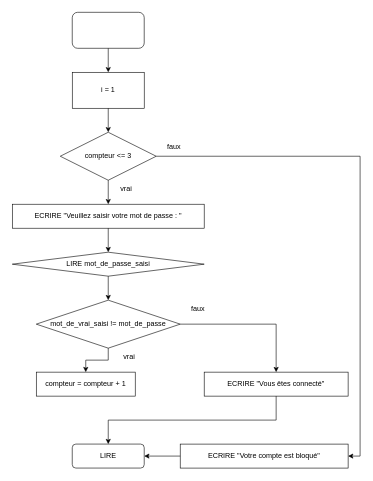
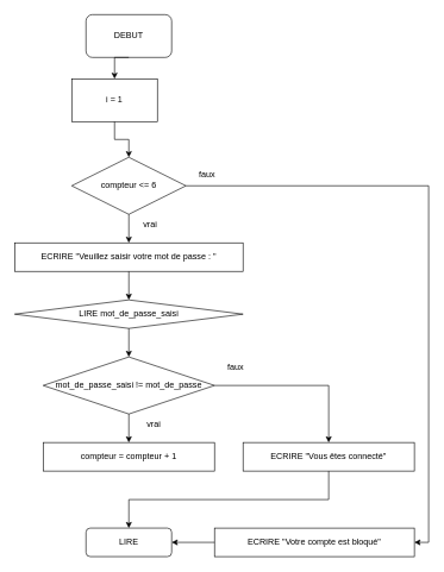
  <mxCell id="0" />
  <mxCell id="1" parent="0" />
  <mxCell id="2" style="edgeStyle=orthogonalEdgeStyle;rounded=0;orthogonalLoop=1;jettySize=auto;html=1;exitX=0.5;exitY=1;exitDx=0;exitDy=0;entryX=0.5;entryY=0;entryDx=0;entryDy=0;" parent="1" source="3" target="8" edge="1"><mxGeometry relative="1" as="geometry" /></mxCell>
  <mxCell id="3" value="" style="rounded=1;whiteSpace=wrap;html=1;fillColor=none;" parent="1" vertex="1"><mxGeometry x="120" y="20" width="120" height="60" as="geometry" /></mxCell>
+ <mxCell id="4" value="DEBUT" style="text;html=1;strokeColor=none;fillColor=none;align=center;verticalAlign=middle;whiteSpace=wrap;rounded=0;" parent="1" vertex="1"><mxGeometry x="150" y="35" width="60" height="30" as="geometry" /></mxCell>
  <mxCell id="5" style="edgeStyle=orthogonalEdgeStyle;rounded=0;orthogonalLoop=1;jettySize=auto;html=1;exitX=0.5;exitY=1;exitDx=0;exitDy=0;entryX=0.5;entryY=0;entryDx=0;entryDy=0;" parent="1" source="6" target="12" edge="1"><mxGeometry relative="1" as="geometry" /></mxCell>
  <mxCell id="6" value="" style="rhombus;whiteSpace=wrap;html=1;fillColor=none;" parent="1" vertex="1"><mxGeometry x="100" y="220" width="160" height="80" as="geometry" /></mxCell>
  <mxCell id="7" style="edgeStyle=orthogonalEdgeStyle;rounded=0;orthogonalLoop=1;jettySize=auto;html=1;exitX=0.5;exitY=1;exitDx=0;exitDy=0;entryX=0.5;entryY=0;entryDx=0;entryDy=0;" parent="1" source="8" target="6" edge="1"><mxGeometry relative="1" as="geometry" /></mxCell>
- <mxCell id="8" value="&lt;span style=&quot;&quot;&gt;i = 1&lt;/span&gt;" style="rounded=0;whiteSpace=wrap;html=1;fillColor=none;" parent="1" vertex="1"><mxGeometry x="120" y="120" width="120" height="60" as="geometry" /></mxCell>
+ <mxCell id="8" value="&lt;span style=&quot;&quot;&gt;i = 1&lt;/span&gt;" style="rounded=0;whiteSpace=wrap;html=1;fillColor=none;" parent="1" vertex="1"><mxGeometry x="100" y="110" width="120" height="60" as="geometry" /></mxCell>
  <mxCell id="9" style="edgeStyle=orthogonalEdgeStyle;rounded=0;orthogonalLoop=1;jettySize=auto;html=1;entryX=1;entryY=0.5;entryDx=0;entryDy=0;" parent="1" source="10" target="24" edge="1"><mxGeometry relative="1" as="geometry"><Array as="points"><mxPoint x="600" y="260" /><mxPoint x="600" y="760" /></Array></mxGeometry></mxCell>
- <mxCell id="10" value="compteur &amp;lt;= 3" style="text;html=1;strokeColor=none;fillColor=none;align=center;verticalAlign=middle;whiteSpace=wrap;rounded=0;" parent="1" vertex="1"><mxGeometry x="100" y="245" width="160" height="30" as="geometry" /></mxCell>
+ <mxCell id="10" value="compteur &amp;lt;= 6" style="text;html=1;strokeColor=none;fillColor=none;align=center;verticalAlign=middle;whiteSpace=wrap;rounded=0;" parent="1" vertex="1"><mxGeometry x="100" y="245" width="160" height="30" as="geometry" /></mxCell>
  <mxCell id="11" style="edgeStyle=orthogonalEdgeStyle;rounded=0;orthogonalLoop=1;jettySize=auto;html=1;exitX=0.5;exitY=1;exitDx=0;exitDy=0;entryX=0.5;entryY=0;entryDx=0;entryDy=0;" parent="1" source="12" target="15" edge="1"><mxGeometry relative="1" as="geometry" /></mxCell>
  <mxCell id="12" value="" style="rounded=0;whiteSpace=wrap;html=1;fillColor=none;" parent="1" vertex="1"><mxGeometry x="20" y="340" width="320" height="40" as="geometry" /></mxCell>
  <mxCell id="13" value="ECRIRE &quot;Veuillez saisir votre mot de passe : &quot;" style="text;html=1;strokeColor=none;fillColor=none;align=center;verticalAlign=middle;whiteSpace=wrap;rounded=0;" parent="1" vertex="1"><mxGeometry x="20" y="350" width="320" height="20" as="geometry" /></mxCell>
  <mxCell id="14" style="edgeStyle=orthogonalEdgeStyle;rounded=0;orthogonalLoop=1;jettySize=auto;html=1;exitX=0.5;exitY=1;exitDx=0;exitDy=0;entryX=0.5;entryY=0;entryDx=0;entryDy=0;" parent="1" source="15" target="17" edge="1"><mxGeometry relative="1" as="geometry" /></mxCell>
  <mxCell id="15" value="&lt;span style=&quot;&quot;&gt;LIRE mot_de_passe_saisi&lt;/span&gt;" style="rhombus;whiteSpace=wrap;html=1;fillColor=none;" parent="1" vertex="1"><mxGeometry x="20" y="420" width="320" height="40" as="geometry" /></mxCell>
  <mxCell id="16" style="edgeStyle=orthogonalEdgeStyle;rounded=0;orthogonalLoop=1;jettySize=auto;html=1;exitX=0.5;exitY=1;exitDx=0;exitDy=0;entryX=0.5;entryY=0;entryDx=0;entryDy=0;" edge="1" parent="1" source="17" target="22"><mxGeometry relative="1" as="geometry" /></mxCell>
  <mxCell id="17" value="" style="rhombus;whiteSpace=wrap;html=1;fillColor=none;" parent="1" vertex="1"><mxGeometry x="60" y="500" width="240" height="80" as="geometry" /></mxCell>
  <mxCell id="18" style="edgeStyle=orthogonalEdgeStyle;rounded=0;orthogonalLoop=1;jettySize=auto;html=1;exitX=1;exitY=0.5;exitDx=0;exitDy=0;entryX=0.5;entryY=0;entryDx=0;entryDy=0;" edge="1" parent="1" source="19" target="21"><mxGeometry relative="1" as="geometry" /></mxCell>
- <mxCell id="19" value="mot_de_vrai_saisi != mot_de_passe" style="text;html=1;strokeColor=none;fillColor=none;align=center;verticalAlign=middle;whiteSpace=wrap;rounded=0;" parent="1" vertex="1"><mxGeometry x="60" y="525" width="240" height="30" as="geometry" /></mxCell>
+ <mxCell id="19" value="mot_de_passe_saisi != mot_de_passe" style="text;html=1;strokeColor=none;fillColor=none;align=center;verticalAlign=middle;whiteSpace=wrap;rounded=0;" parent="1" vertex="1"><mxGeometry x="60" y="525" width="240" height="30" as="geometry" /></mxCell>
  <mxCell id="20" style="edgeStyle=orthogonalEdgeStyle;rounded=0;orthogonalLoop=1;jettySize=auto;html=1;exitX=0.5;exitY=1;exitDx=0;exitDy=0;entryX=0.5;entryY=0;entryDx=0;entryDy=0;" edge="1" parent="1" source="21" target="25"><mxGeometry relative="1" as="geometry" /></mxCell>
  <mxCell id="21" value="&lt;span style=&quot;&quot;&gt;ECRIRE &quot;Vous êtes connecté&quot;&lt;/span&gt;" style="rounded=0;whiteSpace=wrap;html=1;fillColor=none;" parent="1" vertex="1"><mxGeometry x="340" y="620" width="240" height="40" as="geometry" /></mxCell>
- <mxCell id="22" value="&lt;span style=&quot;&quot;&gt;compteur = compteur + 1&lt;/span&gt;" style="rounded=0;whiteSpace=wrap;html=1;fillColor=none;" parent="1" vertex="1"><mxGeometry x="60" y="620" width="165" height="40" as="geometry" /></mxCell>
+ <mxCell id="22" value="&lt;span style=&quot;&quot;&gt;compteur = compteur + 1&lt;/span&gt;" style="rounded=0;whiteSpace=wrap;html=1;fillColor=none;" parent="1" vertex="1"><mxGeometry x="60" y="620" width="240" height="40" as="geometry" /></mxCell>
  <mxCell id="23" style="edgeStyle=orthogonalEdgeStyle;rounded=0;orthogonalLoop=1;jettySize=auto;html=1;exitX=0;exitY=0.5;exitDx=0;exitDy=0;entryX=1;entryY=0.5;entryDx=0;entryDy=0;" edge="1" parent="1" source="24" target="25"><mxGeometry relative="1" as="geometry" /></mxCell>
  <mxCell id="24" value="&lt;span style=&quot;&quot;&gt;ECRIRE &quot;Votre compte est bloqué&quot;&lt;/span&gt;" style="rounded=0;whiteSpace=wrap;html=1;fillColor=none;" parent="1" vertex="1"><mxGeometry x="300" y="740" width="280" height="40" as="geometry" /></mxCell>
  <mxCell id="25" value="&lt;span style=&quot;&quot;&gt;LIRE&lt;/span&gt;" style="rounded=1;whiteSpace=wrap;html=1;fillColor=none;" parent="1" vertex="1"><mxGeometry x="120" y="740" width="120" height="40" as="geometry" /></mxCell>
  <mxCell id="26" value="vrai" style="text;html=1;strokeColor=none;fillColor=none;align=center;verticalAlign=middle;whiteSpace=wrap;rounded=0;" parent="1" vertex="1"><mxGeometry x="190" y="580" width="50" height="30" as="geometry" /></mxCell>
  <mxCell id="27" value="faux" style="text;html=1;strokeColor=none;fillColor=none;align=center;verticalAlign=middle;whiteSpace=wrap;rounded=0;" parent="1" vertex="1"><mxGeometry x="300" y="500" width="60" height="30" as="geometry" /></mxCell>
  <mxCell id="28" value="faux" style="text;html=1;strokeColor=none;fillColor=none;align=center;verticalAlign=middle;whiteSpace=wrap;rounded=0;" parent="1" vertex="1"><mxGeometry x="260" y="230" width="60" height="30" as="geometry" /></mxCell>
  <mxCell id="29" value="vrai" style="text;html=1;strokeColor=none;fillColor=none;align=center;verticalAlign=middle;whiteSpace=wrap;rounded=0;" parent="1" vertex="1"><mxGeometry x="180" y="300" width="60" height="30" as="geometry" /></mxCell>
